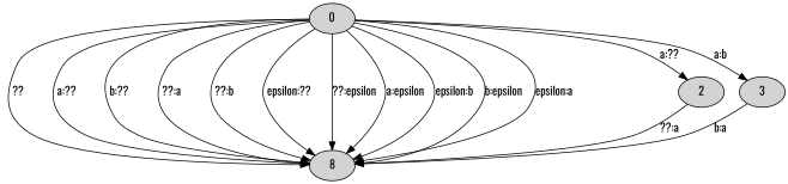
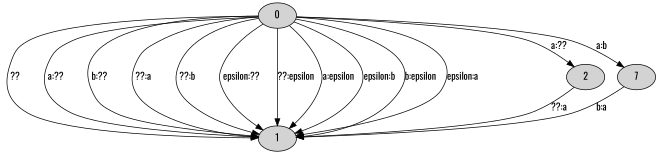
  digraph {
    fontname=Oswald
    rankdir=TB
    node [fontname=Oswald style=filled]
    edge [fontname=Oswald]
    0
-   1 [label=8]
+   1
    2
-   3
+   3 [label=7]
    0 -> 1 [label="?? "]
    0 -> 1 [label="a:?? "]
    0 -> 1 [label="b:?? "]
    0 -> 1 [label="??:a "]
    0 -> 1 [label="??:b "]
    0 -> 1 [label="\epsilon:?? "]
    0 -> 1 [label="??:\epsilon "]
    0 -> 1 [label="a:\epsilon "]
    0 -> 1 [label="\epsilon:b "]
    0 -> 1 [label="b:\epsilon "]
    0 -> 1 [label="\epsilon:a "]
    0 -> 2 [label="a:?? "]
    0 -> 3 [label="a:b "]
    2 -> 1 [label="??:a "]
    3 -> 1 [label="b:a "]
  }
